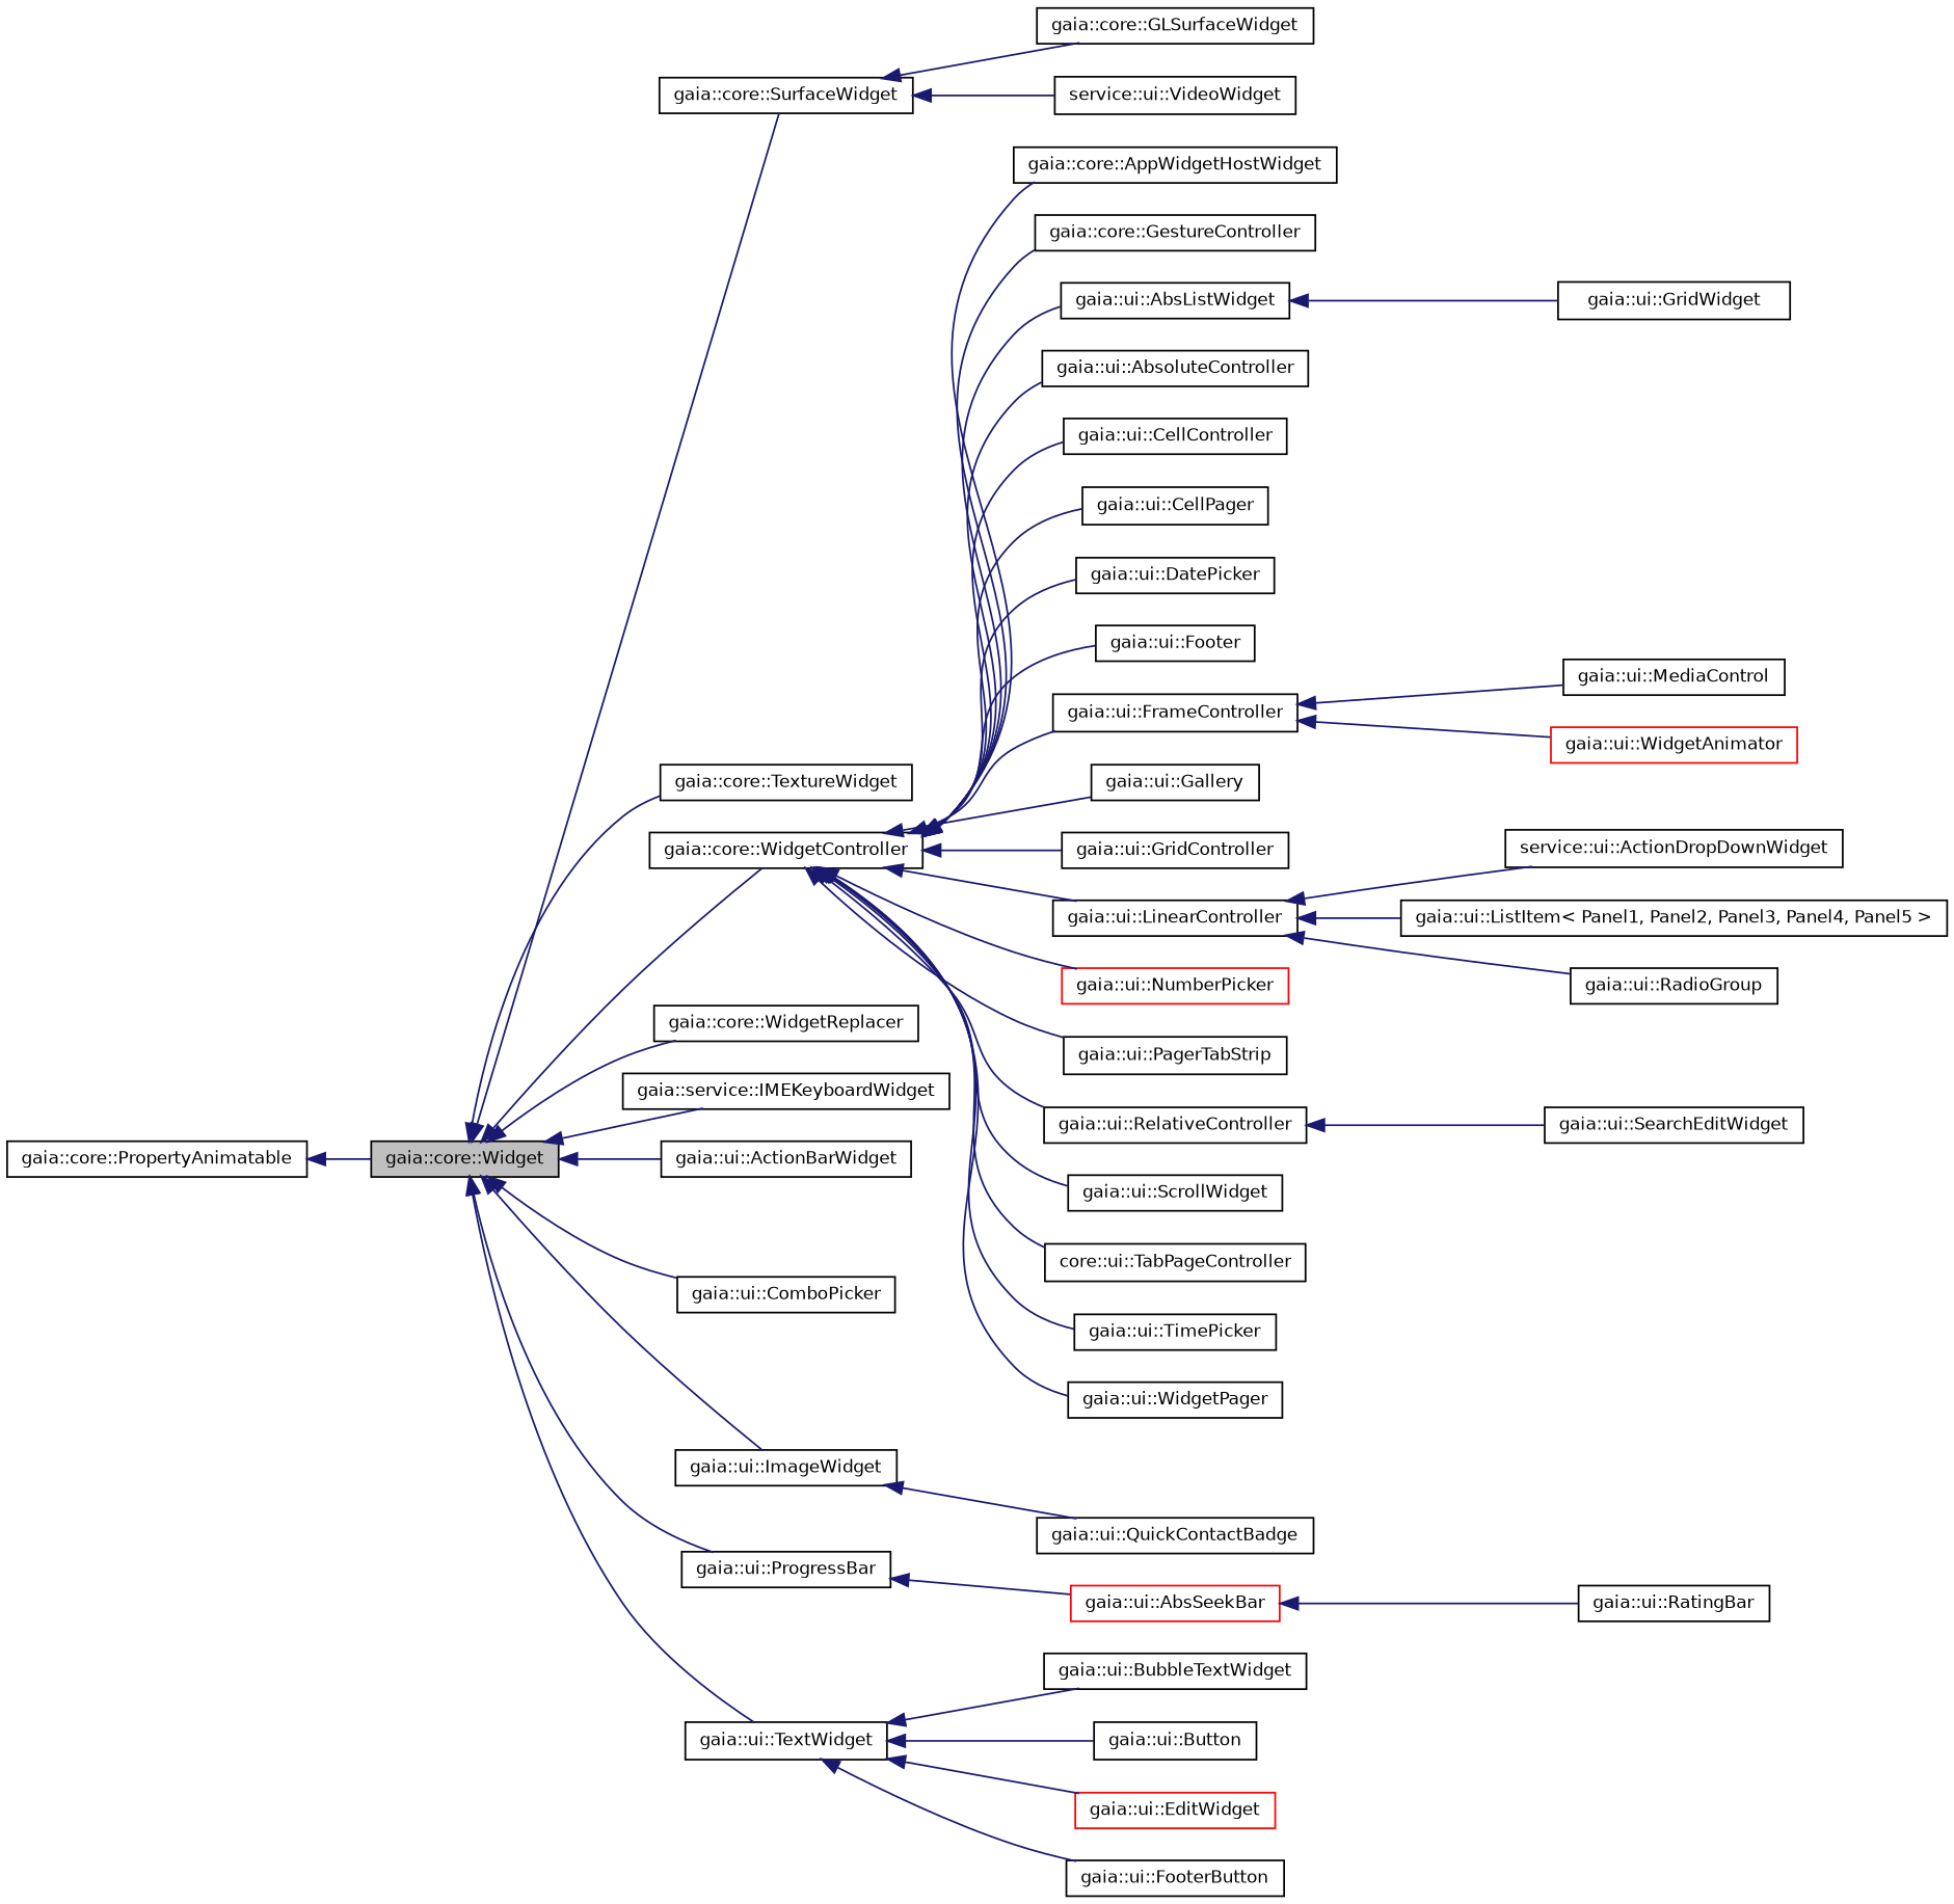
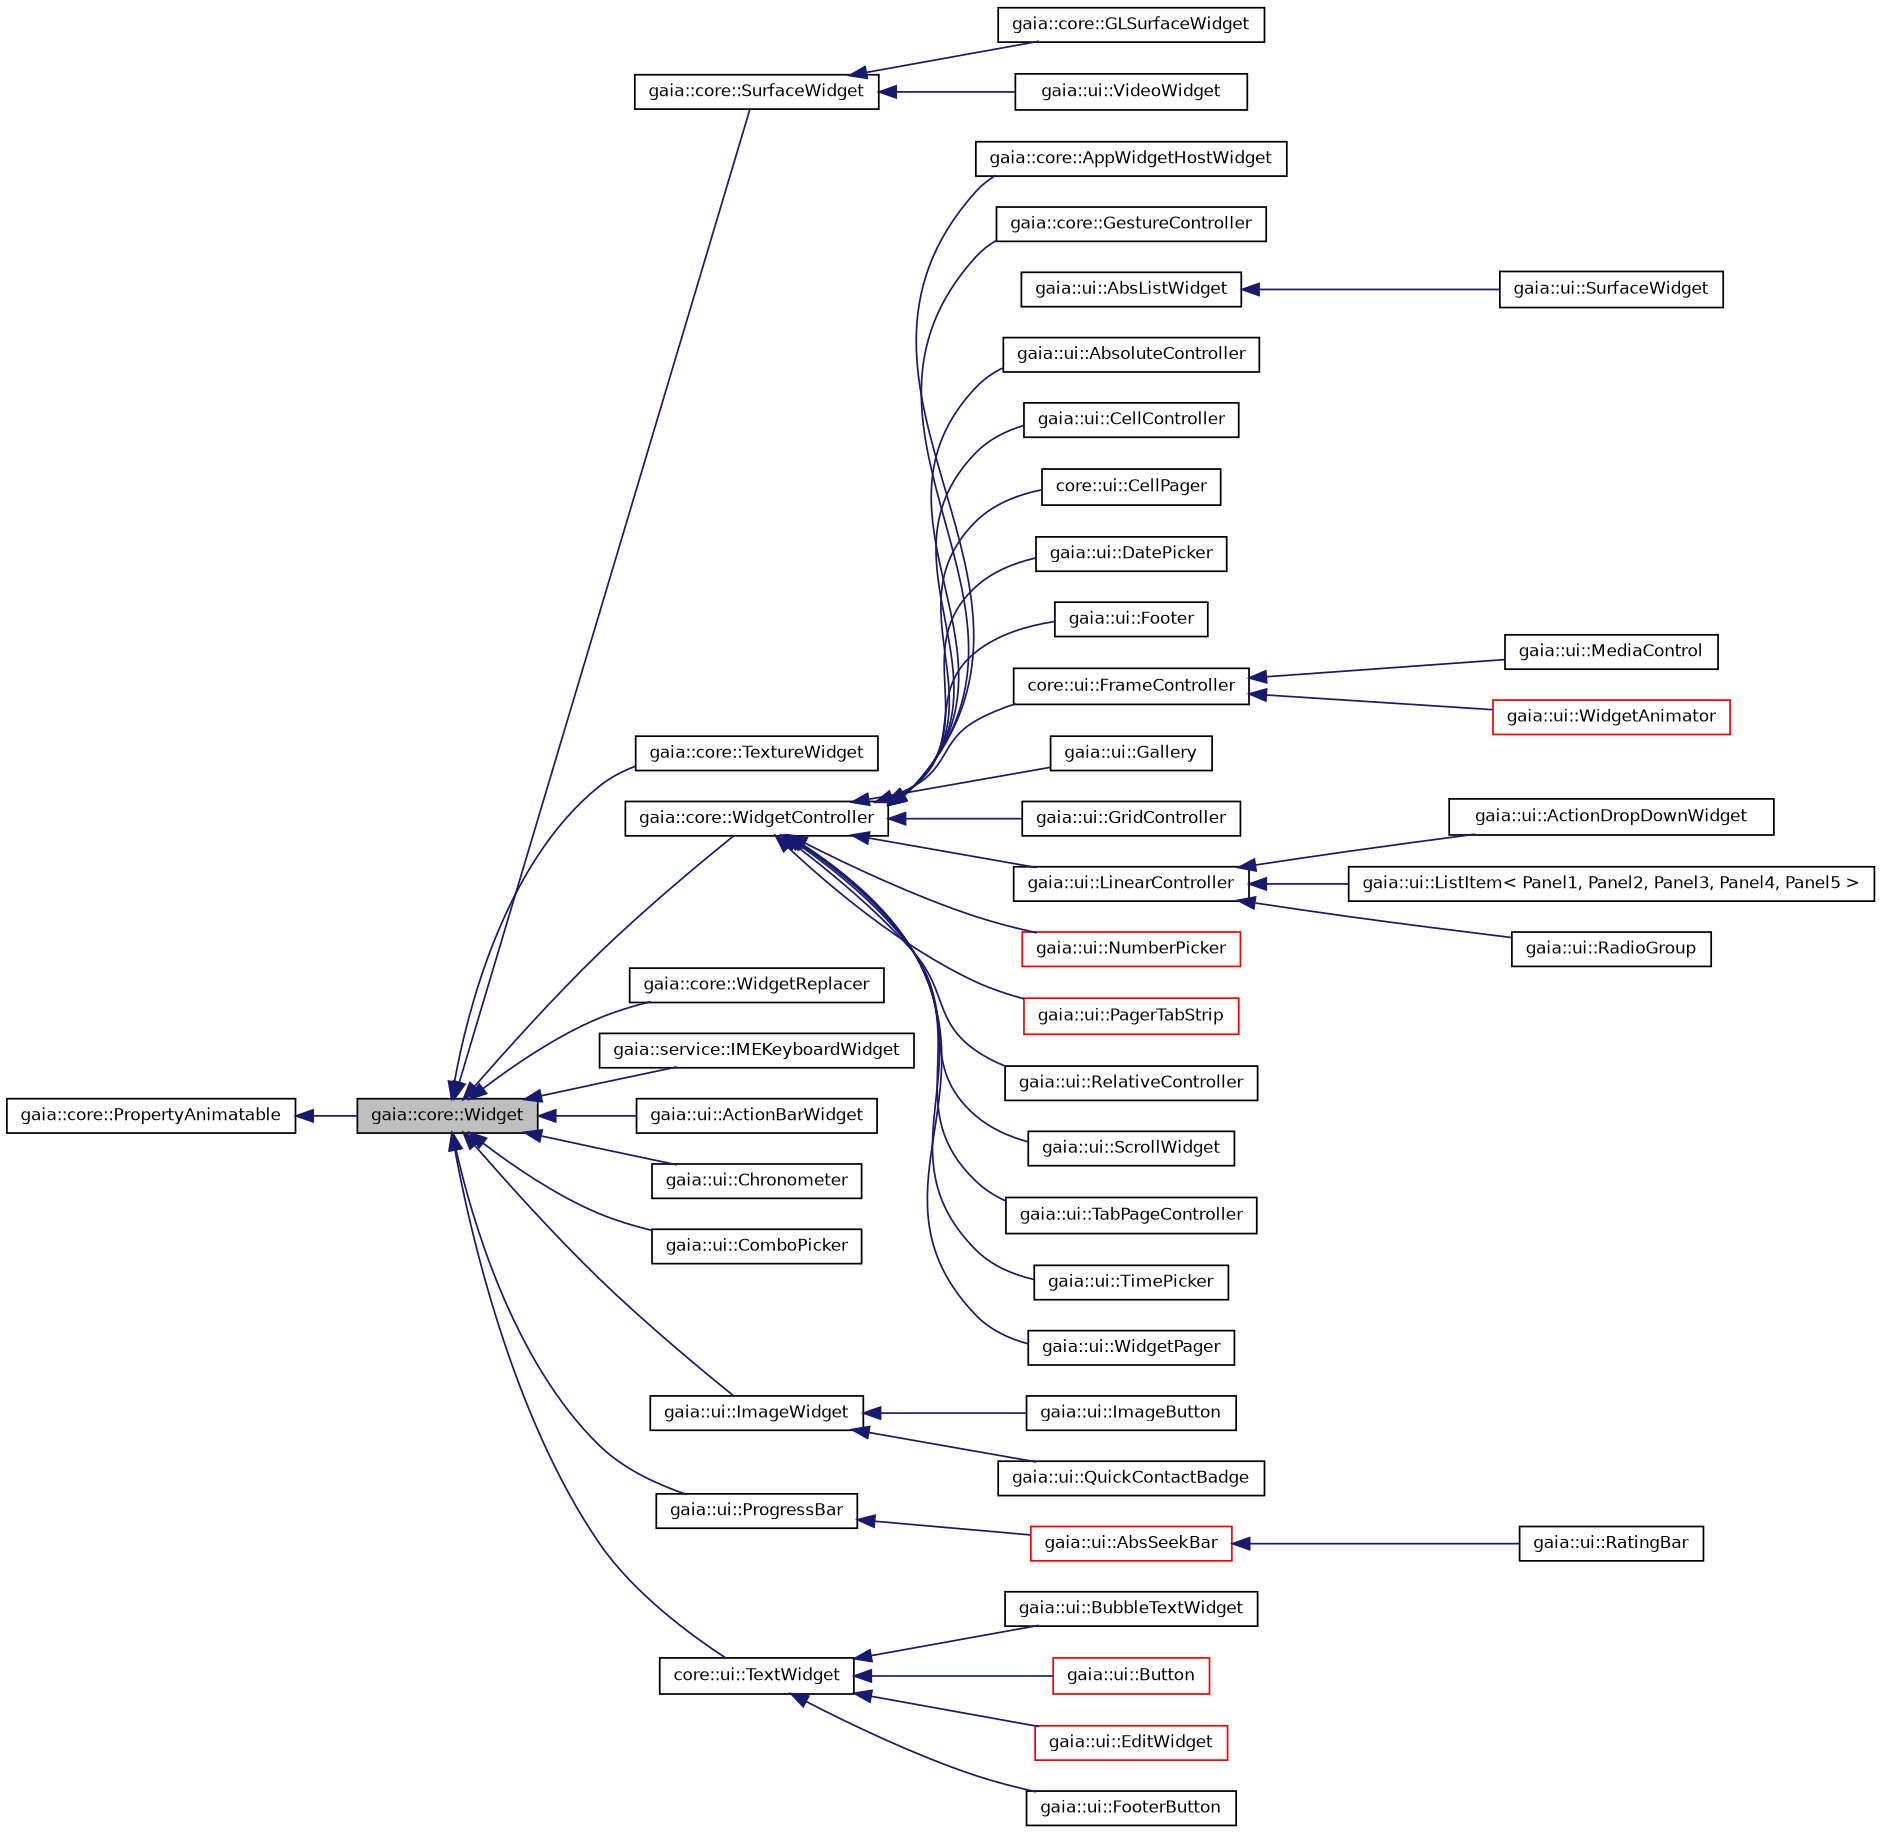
  digraph {
    rankdir=LR
    node [color=black fillcolor=white fontname=Helvetica fontsize=10 shape=record style=filled]
    edge [color=midnightblue dir=back fontname=Helvetica fontsize=10 labelfontname=Helvetica labelfontsize=10 style=solid]
    n1 [fillcolor=grey75 fontcolor=black height=0.2 label="gaia::core::Widget" width=0.4]
    n2 [height=0.2 label="gaia::core::SurfaceWidget" width=0.4]
    n3 [height=0.2 label="gaia::core::TextureWidget" width=0.4]
    n4 [height=0.2 label="gaia::core::WidgetController" width=0.4]
    n5 [height=0.2 label="gaia::core::WidgetReplacer" width=0.4]
    n6 [height=0.2 label="gaia::service::IMEKeyboardWidget" width=0.4]
    n7 [height=0.2 label="gaia::ui::ActionBarWidget" width=0.4]
+   n8 [height=0.2 label="gaia::ui::Chronometer" width=0.4]
    n9 [height=0.2 label="gaia::ui::ComboPicker" width=0.4]
    n10 [height=0.2 label="gaia::ui::ImageWidget" width=0.4]
    n11 [height=0.2 label="gaia::ui::ProgressBar" width=0.4]
-   n12 [height=0.2 label="gaia::ui::TextWidget" width=0.4]
+   n12 [height=0.2 label="core::ui::TextWidget" width=0.4]
    n13 [height=0.2 label="gaia::core::GLSurfaceWidget" width=0.4]
-   n14 [height=0.2 label="service::ui::VideoWidget" width=0.4]
+   n14 [height=0.2 label="gaia::ui::VideoWidget" width=0.4]
    n15 [height=0.2 label="gaia::core::AppWidgetHostWidget" width=0.4]
    n16 [height=0.2 label="gaia::core::GestureController" width=0.4]
    n17 [height=0.2 label="gaia::ui::AbsListWidget" width=0.4]
    n18 [height=0.2 label="gaia::ui::AbsoluteController" width=0.4]
    n19 [height=0.2 label="gaia::ui::CellController" width=0.4]
-   n20 [height=0.2 label="gaia::ui::CellPager" width=0.4]
+   n20 [height=0.2 label="core::ui::CellPager" width=0.4]
    n21 [height=0.2 label="gaia::ui::DatePicker" width=0.4]
    n22 [height=0.2 label="gaia::ui::Footer" width=0.4]
-   n23 [height=0.2 label="gaia::ui::FrameController" width=0.4]
+   n23 [height=0.2 label="core::ui::FrameController" width=0.4]
    n24 [height=0.2 label="gaia::ui::Gallery" width=0.4]
    n25 [height=0.2 label="gaia::ui::GridController" width=0.4]
    n26 [height=0.2 label="gaia::ui::LinearController" width=0.4]
    n27 [color=red height=0.2 label="gaia::ui::NumberPicker" width=0.4]
-   n28 [height=0.2 label="gaia::ui::PagerTabStrip" width=0.4]
+   n28 [color=red height=0.2 label="gaia::ui::PagerTabStrip" width=0.4]
    n29 [height=0.2 label="gaia::ui::RelativeController" width=0.4]
    n30 [height=0.2 label="gaia::ui::ScrollWidget" width=0.4]
-   n31 [height=0.2 label="core::ui::TabPageController" width=0.4]
+   n31 [height=0.2 label="gaia::ui::TabPageController" width=0.4]
    n32 [height=0.2 label="gaia::ui::TimePicker" width=0.4]
    n33 [height=0.2 label="gaia::ui::WidgetPager" width=0.4]
+   n34 [height=0.2 label="gaia::ui::ImageButton" width=0.4]
    n35 [height=0.2 label="gaia::ui::QuickContactBadge" width=0.4]
    n36 [color=red height=0.2 label="gaia::ui::AbsSeekBar" width=0.4]
    n37 [height=0.2 label="gaia::ui::BubbleTextWidget" width=0.4]
-   n38 [height=0.2 label="gaia::ui::Button" width=0.4]
+   n38 [color=red height=0.2 label="gaia::ui::Button" width=0.4]
    n39 [color=red height=0.2 label="gaia::ui::EditWidget" width=0.4]
    n40 [height=0.2 label="gaia::ui::FooterButton" width=0.4]
    n41 [height=0.2 label="gaia::core::PropertyAnimatable" width=0.4]
-   n42 [height=0.2 label="gaia::ui::GridWidget" width=0.4]
+   n42 [height=0.2 label="gaia::ui::SurfaceWidget" width=0.4]
    n43 [height=0.2 label="gaia::ui::MediaControl" width=0.4]
    n44 [color=red height=0.2 label="gaia::ui::WidgetAnimator" width=0.4]
-   n45 [height=0.2 label="service::ui::ActionDropDownWidget" width=0.4]
+   n45 [height=0.2 label="gaia::ui::ActionDropDownWidget" width=0.4]
    n46 [height=0.2 label="gaia::ui::ListItem\< Panel1, Panel2, Panel3, Panel4, Panel5 \>" width=0.4]
    n47 [height=0.2 label="gaia::ui::RadioGroup" width=0.4]
-   n48 [height=0.2 label="gaia::ui::SearchEditWidget" width=0.4]
    n49 [height=0.2 label="gaia::ui::RatingBar" width=0.4]
    n1 -> n2
    n1 -> n3
    n1 -> n4
    n1 -> n5
    n1 -> n6
    n1 -> n7
+   n1 -> n8
    n1 -> n9
    n1 -> n10
    n1 -> n11
    n1 -> n12
    n2 -> n13
    n2 -> n14
    n4 -> n15
    n4 -> n16
-   n4 -> n17
    n4 -> n18
    n4 -> n19
    n4 -> n20
    n4 -> n21
    n4 -> n22
    n4 -> n23
    n4 -> n24
    n4 -> n25
    n4 -> n26
    n4 -> n27
    n4 -> n28
    n4 -> n29
    n4 -> n30
    n4 -> n31
    n4 -> n32
    n4 -> n33
+   n10 -> n34
    n10 -> n35
    n11 -> n36
    n12 -> n37
    n12 -> n38
    n12 -> n39
    n12 -> n40
    n17 -> n42
    n23 -> n43
    n23 -> n44
    n26 -> n45
    n26 -> n46
    n26 -> n47
-   n29 -> n48
    n36 -> n49
    n41 -> n1
  }
